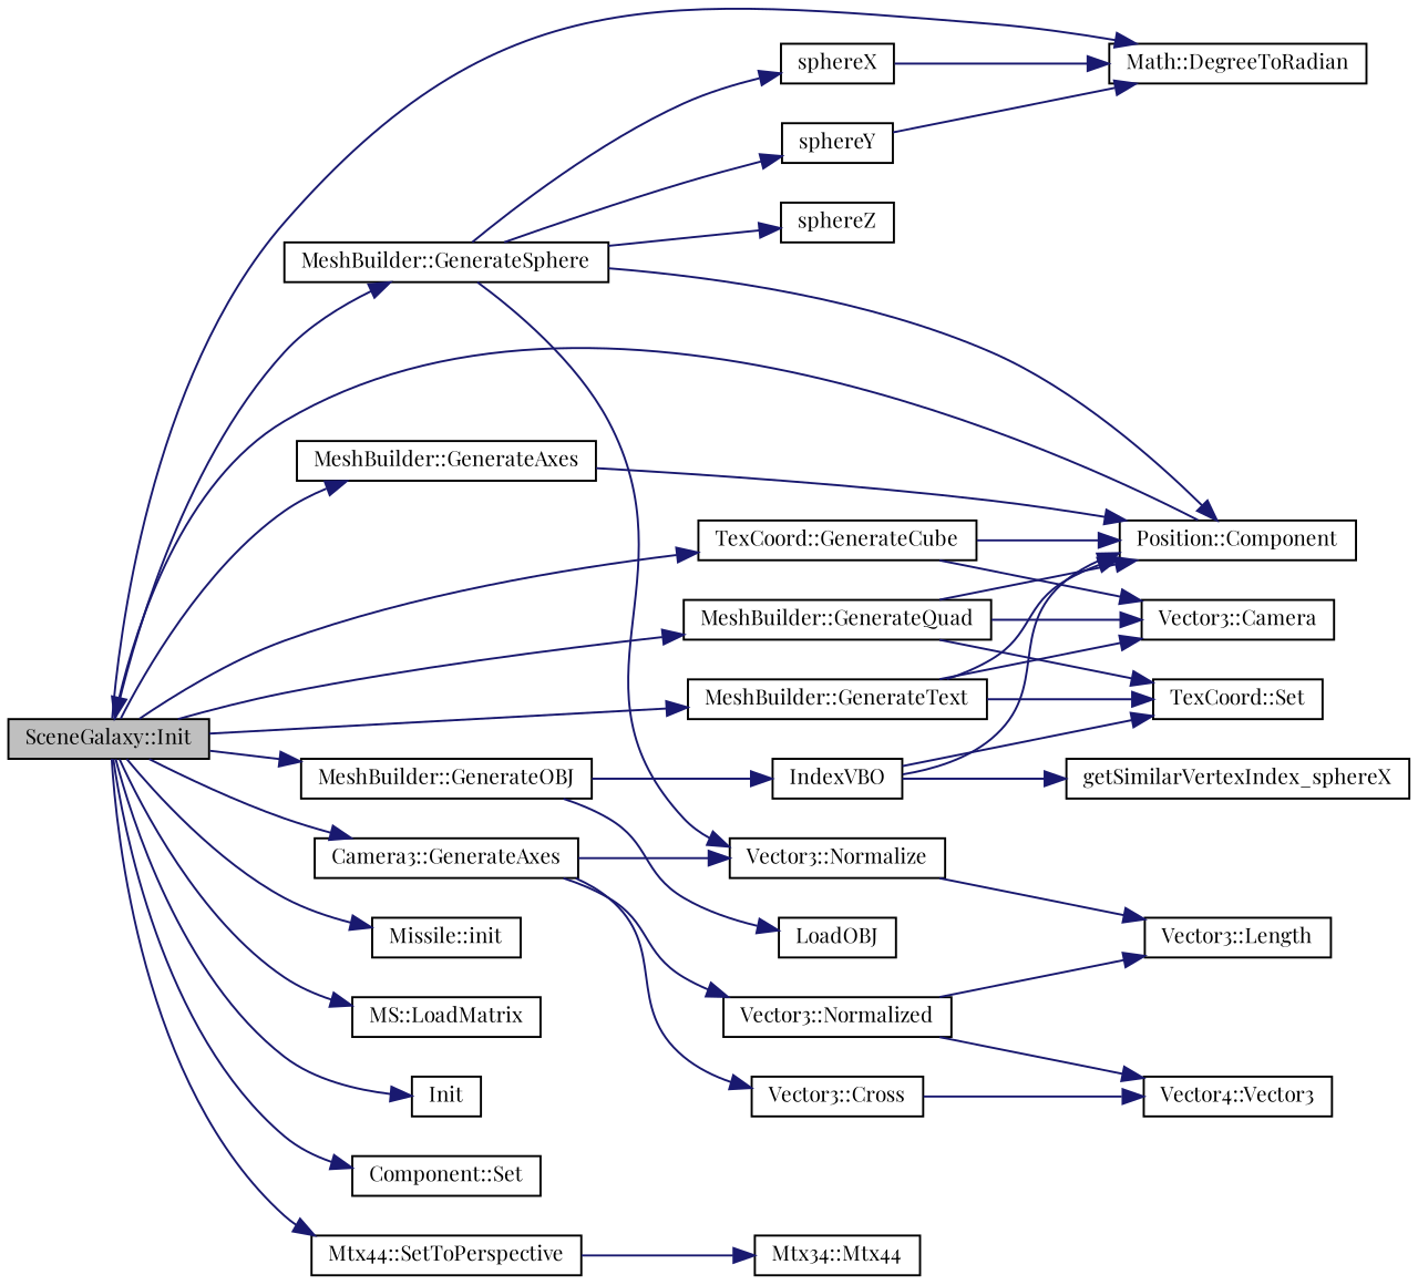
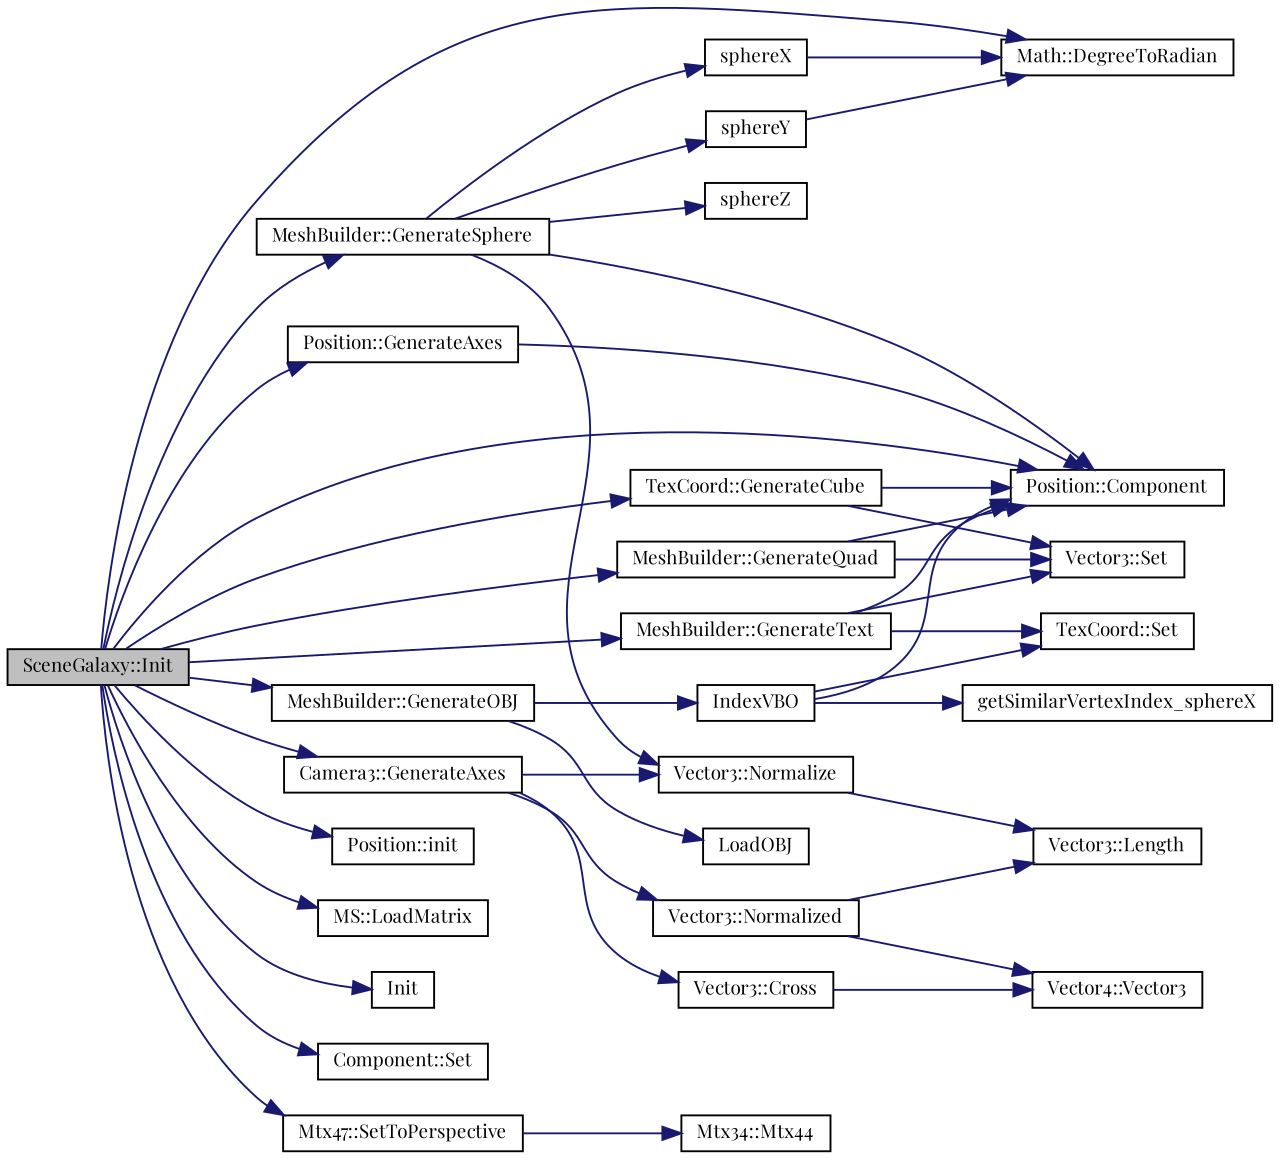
  digraph {
    fontname="Playfair Display"
    rankdir=LR
    node [color=black fontname="Playfair Display" fontsize=10 shape=record]
    edge [color=midnightblue fontname="Playfair Display" fontsize=10 labelfontname=Helvetica labelfontsize=10 style=solid]
    n1 [fillcolor=grey75 fontcolor=black height=0.2 label="SceneGalaxy::Init" style=filled width=0.4]
    n2 [height=0.2 label="Math::DegreeToRadian" width=0.4]
-   n3 [height=0.2 label="MeshBuilder::GenerateAxes" width=0.4]
+   n3 [height=0.2 label="Position::GenerateAxes" width=0.4]
    n4 [height=0.2 label="Position::Component" width=0.4]
    n5 [height=0.2 label="TexCoord::GenerateCube" width=0.4]
    n6 [height=0.2 label="MeshBuilder::GenerateOBJ" width=0.4]
    n7 [height=0.2 label="MeshBuilder::GenerateQuad" width=0.4]
    n8 [height=0.2 label="MeshBuilder::GenerateSphere" width=0.4]
    n9 [height=0.2 label="MeshBuilder::GenerateText" width=0.4]
-   n10 [height=0.2 label="Missile::init" width=0.4]
+   n10 [height=0.2 label="Position::init" width=0.4]
    n11 [height=0.2 label="Camera3::GenerateAxes" width=0.4]
    n12 [height=0.2 label="MS::LoadMatrix" width=0.4]
    n13 [height=0.2 label=Init width=0.4]
    n14 [height=0.2 label="Component::Set" width=0.4]
-   n15 [height=0.2 label="Mtx44::SetToPerspective" width=0.4]
-   n16 [height=0.2 label="Vector3::Camera" width=0.4]
+   n15 [height=0.2 label="Mtx47::SetToPerspective" width=0.4]
+   n16 [height=0.2 label="Vector3::Set" width=0.4]
    n17 [height=0.2 label=IndexVBO width=0.4]
    n18 [height=0.2 label=LoadOBJ width=0.4]
    n19 [height=0.2 label="TexCoord::Set" width=0.4]
    n20 [height=0.2 label="Vector3::Normalize" width=0.4]
    n21 [height=0.2 label=sphereX width=0.4]
    n22 [height=0.2 label=sphereY width=0.4]
    n23 [height=0.2 label=sphereZ width=0.4]
    n24 [height=0.2 label="Vector3::Cross" width=0.4]
    n25 [height=0.2 label="Vector3::Normalized" width=0.4]
    n26 [height=0.2 label="Mtx34::Mtx44" width=0.4]
    n27 [height=0.2 label=getSimilarVertexIndex_sphereX width=0.4]
    n28 [height=0.2 label="Vector3::Length" width=0.4]
    n29 [height=0.2 label="Vector4::Vector3" width=0.4]
    n1 -> n2
    n1 -> n3
-   n4 -> n1
+   n1 -> n4
    n1 -> n5
    n1 -> n6
    n1 -> n7
    n1 -> n8
    n1 -> n9
    n1 -> n10
    n1 -> n11
    n1 -> n12
    n1 -> n13
    n1 -> n14
    n1 -> n15
    n3 -> n4
    n5 -> n4
    n5 -> n16
    n6 -> n17
    n6 -> n18
    n7 -> n4
    n7 -> n16
-   n7 -> n19
    n8 -> n4
    n8 -> n20
    n8 -> n21
    n8 -> n22
    n8 -> n23
    n9 -> n4
    n9 -> n16
    n9 -> n19
    n11 -> n20
    n11 -> n24
    n11 -> n25
    n15 -> n26
    n17 -> n4
    n17 -> n19
    n17 -> n27
    n20 -> n28
    n21 -> n2
    n22 -> n2
    n24 -> n29
    n25 -> n28
    n25 -> n29
  }
